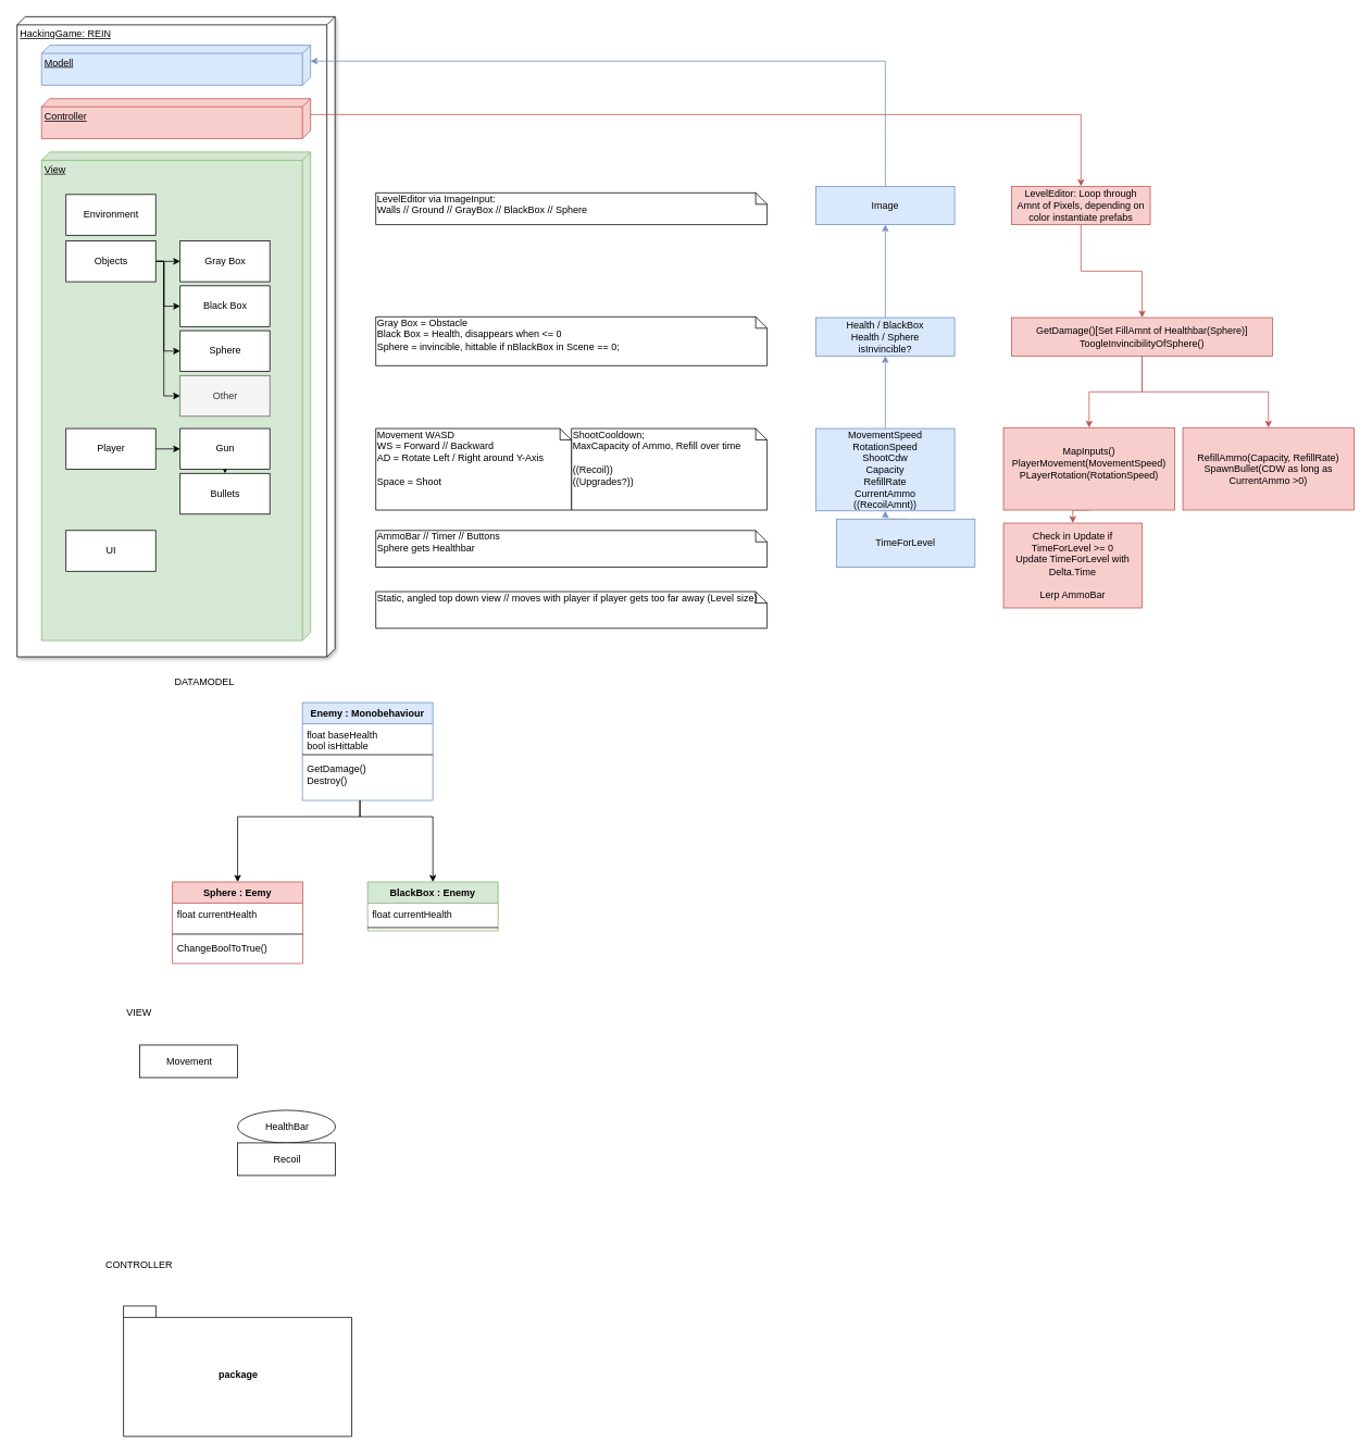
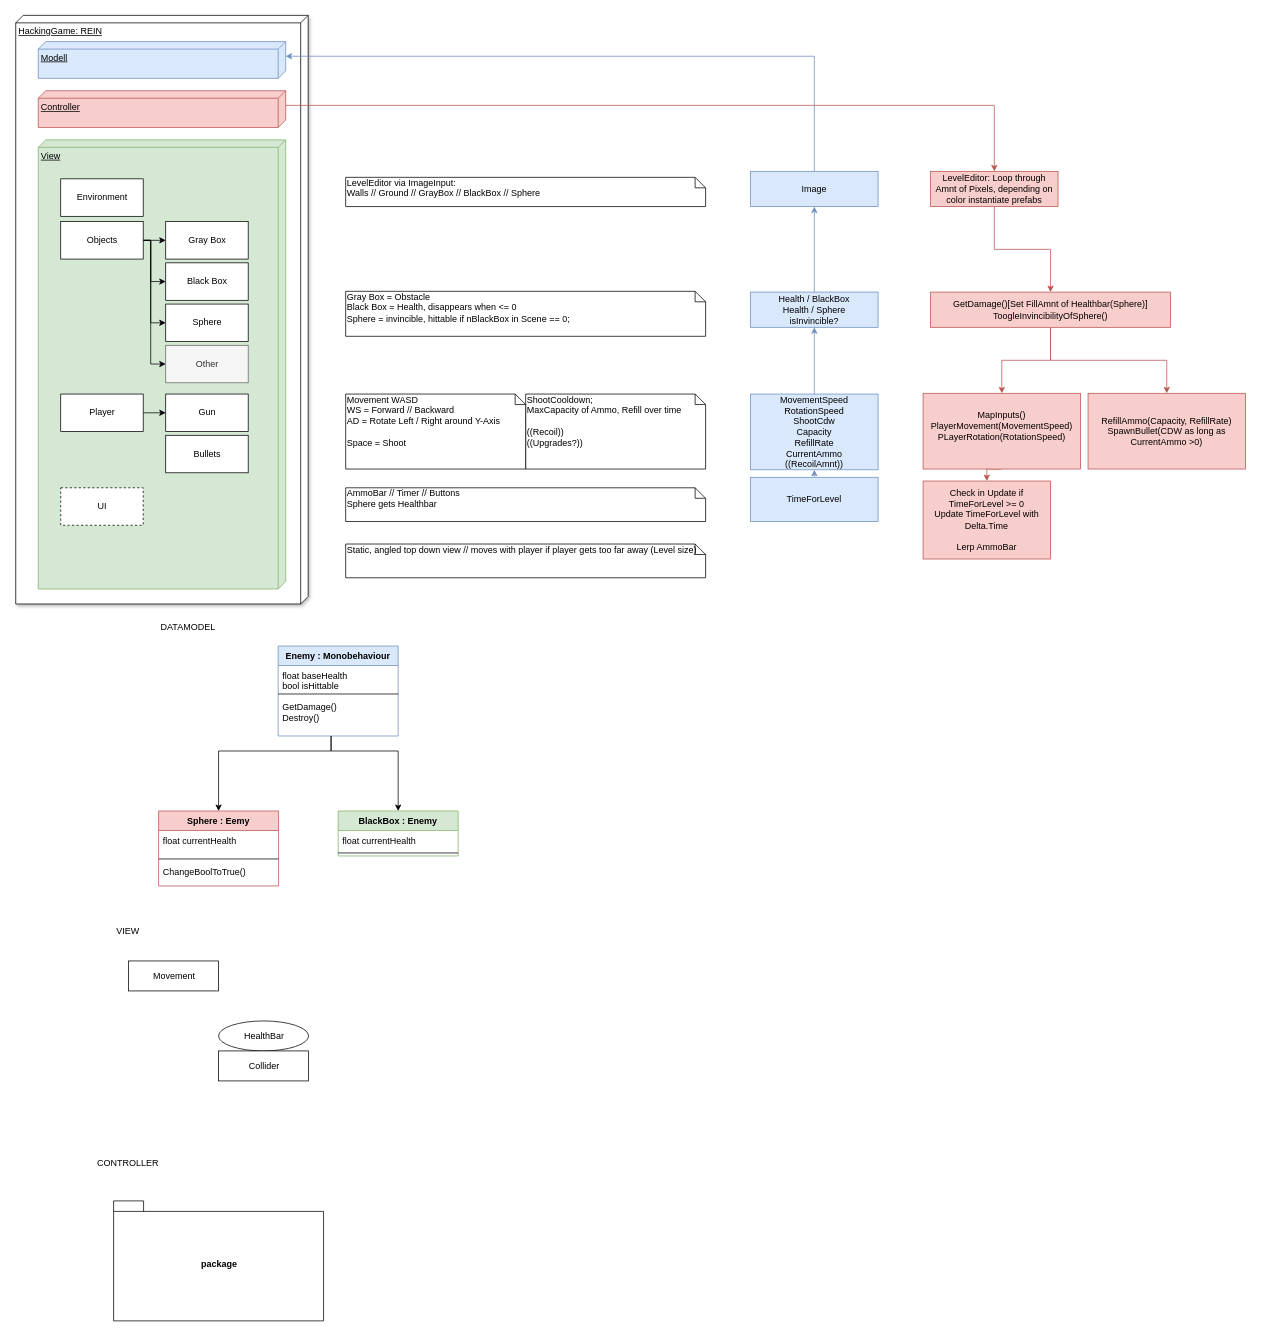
  <mxCell id="0" />
  <mxCell id="1" parent="0" />
  <mxCell id="2" value="Enemy : Monobehaviour&#10;" style="swimlane;fontStyle=1;align=center;verticalAlign=top;childLayout=stackLayout;horizontal=1;startSize=26;horizontalStack=0;resizeParent=1;resizeParentMax=0;resizeLast=0;collapsible=1;marginBottom=0;swimlaneLine=1;fillColor=#dae8fc;strokeColor=#6c8ebf;" parent="1" vertex="1"><mxGeometry x="370" y="861" width="160" height="120" as="geometry"><mxRectangle x="40" y="80" width="160" height="26" as="alternateBounds" /></mxGeometry></mxCell>
  <mxCell id="3" value="float baseHealth&#10;bool isHittable&#10;" style="text;strokeColor=none;fillColor=none;align=left;verticalAlign=top;spacingLeft=4;spacingRight=4;overflow=hidden;rotatable=0;points=[[0,0.5],[1,0.5]];portConstraint=eastwest;" parent="2" vertex="1"><mxGeometry y="26" width="160" height="34" as="geometry" /></mxCell>
  <mxCell id="4" value="" style="line;strokeWidth=1;fillColor=none;align=left;verticalAlign=middle;spacingTop=-1;spacingLeft=3;spacingRight=3;rotatable=0;labelPosition=right;points=[];portConstraint=eastwest;" parent="2" vertex="1"><mxGeometry y="60" width="160" height="8" as="geometry" /></mxCell>
  <mxCell id="5" value="GetDamage()&#10;Destroy()&#10;" style="text;strokeColor=none;fillColor=none;align=left;verticalAlign=top;spacingLeft=4;spacingRight=4;overflow=hidden;rotatable=0;points=[[0,0.5],[1,0.5]];portConstraint=eastwest;" parent="2" vertex="1"><mxGeometry y="68" width="160" height="52" as="geometry" /></mxCell>
  <mxCell id="6" value="BlackBox : Enemy" style="swimlane;fontStyle=1;align=center;verticalAlign=top;childLayout=stackLayout;horizontal=1;startSize=26;horizontalStack=0;resizeParent=1;resizeParentMax=0;resizeLast=0;collapsible=1;marginBottom=0;fillColor=#d5e8d4;strokeColor=#82b366;" parent="1" vertex="1"><mxGeometry x="450" y="1081" width="160" height="60" as="geometry" /></mxCell>
  <mxCell id="7" value="float currentHealth" style="text;strokeColor=none;fillColor=none;align=left;verticalAlign=top;spacingLeft=4;spacingRight=4;overflow=hidden;rotatable=0;points=[[0,0.5],[1,0.5]];portConstraint=eastwest;" parent="6" vertex="1"><mxGeometry y="26" width="160" height="26" as="geometry" /></mxCell>
  <mxCell id="8" value="" style="line;strokeWidth=1;fillColor=none;align=left;verticalAlign=middle;spacingTop=-1;spacingLeft=3;spacingRight=3;rotatable=0;labelPosition=right;points=[];portConstraint=eastwest;" parent="6" vertex="1"><mxGeometry y="52" width="160" height="8" as="geometry" /></mxCell>
  <mxCell id="9" value="DATAMODEL" style="text;html=1;strokeColor=none;fillColor=none;align=center;verticalAlign=middle;whiteSpace=wrap;rounded=0;" parent="1" vertex="1"><mxGeometry x="170" y="826" width="160" height="20" as="geometry" /></mxCell>
  <mxCell id="10" value="&lt;div&gt;CONTROLLER&lt;/div&gt;" style="text;html=1;strokeColor=none;fillColor=none;align=center;verticalAlign=middle;whiteSpace=wrap;rounded=0;" parent="1" vertex="1"><mxGeometry x="90" y="1541" width="160" height="20" as="geometry" /></mxCell>
  <mxCell id="11" value="VIEW" style="text;html=1;strokeColor=none;fillColor=none;align=center;verticalAlign=middle;whiteSpace=wrap;rounded=0;" parent="1" vertex="1"><mxGeometry x="90" y="1231" width="160" height="20" as="geometry" /></mxCell>
  <mxCell id="12" style="edgeStyle=orthogonalEdgeStyle;rounded=0;orthogonalLoop=1;jettySize=auto;html=1;entryX=0.5;entryY=0;entryDx=0;entryDy=0;exitX=0.441;exitY=1;exitDx=0;exitDy=0;exitPerimeter=0;" parent="1" source="5" target="6" edge="1"><mxGeometry relative="1" as="geometry"><Array as="points"><mxPoint x="440.5" y="1001" /><mxPoint x="529.5" y="1001" /></Array></mxGeometry></mxCell>
  <mxCell id="13" value="Sphere : Eemy" style="swimlane;fontStyle=1;align=center;verticalAlign=top;childLayout=stackLayout;horizontal=1;startSize=26;horizontalStack=0;resizeParent=1;resizeParentMax=0;resizeLast=0;collapsible=1;marginBottom=0;swimlaneLine=1;fillColor=#f8cecc;strokeColor=#b85450;" parent="1" vertex="1"><mxGeometry x="210.5" y="1081" width="160" height="100" as="geometry"><mxRectangle x="40" y="80" width="160" height="26" as="alternateBounds" /></mxGeometry></mxCell>
  <mxCell id="14" value="float currentHealth" style="text;strokeColor=none;fillColor=none;align=left;verticalAlign=top;spacingLeft=4;spacingRight=4;overflow=hidden;rotatable=0;points=[[0,0.5],[1,0.5]];portConstraint=eastwest;" parent="13" vertex="1"><mxGeometry y="26" width="160" height="34" as="geometry" /></mxCell>
  <mxCell id="15" value="" style="line;strokeWidth=1;fillColor=none;align=left;verticalAlign=middle;spacingTop=-1;spacingLeft=3;spacingRight=3;rotatable=0;labelPosition=right;points=[];portConstraint=eastwest;" parent="13" vertex="1"><mxGeometry y="60" width="160" height="8" as="geometry" /></mxCell>
  <mxCell id="16" value="ChangeBoolToTrue()" style="text;strokeColor=none;fillColor=none;align=left;verticalAlign=top;spacingLeft=4;spacingRight=4;overflow=hidden;rotatable=0;points=[[0,0.5],[1,0.5]];portConstraint=eastwest;" parent="13" vertex="1"><mxGeometry y="68" width="160" height="32" as="geometry" /></mxCell>
  <mxCell id="17" style="edgeStyle=orthogonalEdgeStyle;rounded=0;orthogonalLoop=1;jettySize=auto;html=1;entryX=0.5;entryY=0;entryDx=0;entryDy=0;" parent="1" target="13" edge="1"><mxGeometry relative="1" as="geometry"><mxPoint x="440.5" y="981" as="sourcePoint" /><Array as="points"><mxPoint x="440.5" y="1001" /><mxPoint x="290.5" y="1001" /></Array></mxGeometry></mxCell>
  <mxCell id="18" value="&lt;div&gt;Movement&lt;/div&gt;" style="html=1;" parent="1" vertex="1"><mxGeometry x="170.5" y="1281" width="120" height="40" as="geometry" /></mxCell>
  <mxCell id="19" value="HealthBar" style="ellipse;html=1;" parent="1" vertex="1"><mxGeometry x="290.5" y="1361" width="120" height="40" as="geometry" /></mxCell>
- <mxCell id="20" value="&lt;div&gt;Recoil&lt;/div&gt;" style="html=1;" parent="1" vertex="1"><mxGeometry x="290.5" y="1401" width="120" height="40" as="geometry" /></mxCell>
+ <mxCell id="20" value="&lt;div&gt;Collider&lt;/div&gt;" style="html=1;" parent="1" vertex="1"><mxGeometry x="290.5" y="1401" width="120" height="40" as="geometry" /></mxCell>
  <mxCell id="21" value="package" style="shape=folder;fontStyle=1;spacingTop=10;tabWidth=40;tabHeight=14;tabPosition=left;html=1;" parent="1" vertex="1"><mxGeometry x="150.5" y="1601" width="280" height="160" as="geometry" /></mxCell>
  <mxCell id="22" value="HackingGame: REIN" style="verticalAlign=top;align=left;spacingTop=8;spacingLeft=2;spacingRight=12;shape=cube;size=10;direction=south;fontStyle=4;html=1;shadow=1;" parent="1" vertex="1"><mxGeometry x="20" y="20" width="390" height="785" as="geometry" /></mxCell>
  <mxCell id="23" value="View" style="verticalAlign=top;align=left;spacingTop=8;spacingLeft=2;spacingRight=12;shape=cube;size=10;direction=south;fontStyle=4;html=1;fillColor=#d5e8d4;strokeColor=#82b366;" parent="1" vertex="1"><mxGeometry x="50" y="186" width="330" height="599" as="geometry" /></mxCell>
  <mxCell id="24" value="Environment" style="html=1;" parent="1" vertex="1"><mxGeometry x="80" y="238" width="110" height="50" as="geometry" /></mxCell>
  <mxCell id="25" style="edgeStyle=orthogonalEdgeStyle;rounded=0;orthogonalLoop=1;jettySize=auto;html=1;exitX=1;exitY=0.5;exitDx=0;exitDy=0;entryX=0;entryY=0.5;entryDx=0;entryDy=0;" parent="1" source="29" target="30" edge="1"><mxGeometry relative="1" as="geometry" /></mxCell>
  <mxCell id="26" style="edgeStyle=orthogonalEdgeStyle;rounded=0;orthogonalLoop=1;jettySize=auto;html=1;exitX=1;exitY=0.5;exitDx=0;exitDy=0;entryX=0;entryY=0.5;entryDx=0;entryDy=0;" parent="1" source="29" target="31" edge="1"><mxGeometry relative="1" as="geometry"><Array as="points"><mxPoint x="200" y="320" /><mxPoint x="200" y="375" /></Array></mxGeometry></mxCell>
  <mxCell id="27" style="edgeStyle=orthogonalEdgeStyle;rounded=0;orthogonalLoop=1;jettySize=auto;html=1;exitX=1;exitY=0.5;exitDx=0;exitDy=0;entryX=0;entryY=0.5;entryDx=0;entryDy=0;" parent="1" source="29" target="32" edge="1"><mxGeometry relative="1" as="geometry"><Array as="points"><mxPoint x="200" y="320" /><mxPoint x="200" y="430" /></Array></mxGeometry></mxCell>
  <mxCell id="28" style="edgeStyle=orthogonalEdgeStyle;rounded=0;orthogonalLoop=1;jettySize=auto;html=1;exitX=1;exitY=0.5;exitDx=0;exitDy=0;entryX=0;entryY=0.5;entryDx=0;entryDy=0;" parent="1" source="29" target="33" edge="1"><mxGeometry relative="1" as="geometry"><Array as="points"><mxPoint x="200" y="320" /><mxPoint x="200" y="485" /></Array></mxGeometry></mxCell>
  <mxCell id="29" value="Objects" style="html=1;" parent="1" vertex="1"><mxGeometry x="80" y="295" width="110" height="50" as="geometry" /></mxCell>
  <mxCell id="30" value="Gray Box" style="html=1;" parent="1" vertex="1"><mxGeometry x="220" y="295" width="110" height="50" as="geometry" /></mxCell>
  <mxCell id="31" value="Black Box" style="html=1;" parent="1" vertex="1"><mxGeometry x="220" y="350" width="110" height="50" as="geometry" /></mxCell>
  <mxCell id="32" value="Sphere" style="html=1;" parent="1" vertex="1"><mxGeometry x="220" y="405" width="110" height="50" as="geometry" /></mxCell>
  <mxCell id="33" value="Other" style="html=1;fillColor=#f5f5f5;strokeColor=#666666;fontColor=#333333;" parent="1" vertex="1"><mxGeometry x="220" y="460" width="110" height="50" as="geometry" /></mxCell>
  <mxCell id="34" style="edgeStyle=orthogonalEdgeStyle;rounded=0;orthogonalLoop=1;jettySize=auto;html=1;exitX=1;exitY=0.5;exitDx=0;exitDy=0;entryX=0;entryY=0.5;entryDx=0;entryDy=0;" parent="1" source="35" target="37" edge="1"><mxGeometry relative="1" as="geometry" /></mxCell>
  <mxCell id="35" value="Player" style="html=1;" parent="1" vertex="1"><mxGeometry x="80" y="525" width="110" height="50" as="geometry" /></mxCell>
- <mxCell id="36" style="edgeStyle=orthogonalEdgeStyle;rounded=0;orthogonalLoop=1;jettySize=auto;html=1;exitX=0.5;exitY=1;exitDx=0;exitDy=0;entryX=0.5;entryY=0;entryDx=0;entryDy=0;" parent="1" source="37" target="38" edge="1"><mxGeometry relative="1" as="geometry" /></mxCell>
  <mxCell id="37" value="Gun" style="html=1;" parent="1" vertex="1"><mxGeometry x="220" y="525" width="110" height="50" as="geometry" /></mxCell>
  <mxCell id="38" value="Bullets" style="html=1;" parent="1" vertex="1"><mxGeometry x="220" y="580" width="110" height="50" as="geometry" /></mxCell>
- <mxCell id="39" value="UI" style="html=1;" parent="1" vertex="1"><mxGeometry x="80" y="650" width="110" height="50" as="geometry" /></mxCell>
+ <mxCell id="39" value="UI" style="html=1;dashed=1;" parent="1" vertex="1"><mxGeometry x="80" y="650" width="110" height="50" as="geometry" /></mxCell>
  <mxCell id="40" value="Modell" style="verticalAlign=top;align=left;spacingTop=8;spacingLeft=2;spacingRight=12;shape=cube;size=10;direction=south;fontStyle=4;html=1;fillColor=#dae8fc;strokeColor=#6c8ebf;" parent="1" vertex="1"><mxGeometry x="50" y="55" width="330" height="49" as="geometry" /></mxCell>
  <mxCell id="41" style="edgeStyle=orthogonalEdgeStyle;rounded=0;orthogonalLoop=1;jettySize=auto;html=1;exitX=0;exitY=0;exitDx=19.5;exitDy=0;exitPerimeter=0;entryX=0.5;entryY=0;entryDx=0;entryDy=0;fillColor=#f8cecc;strokeColor=#b85450;" parent="1" source="42" target="58" edge="1"><mxGeometry relative="1" as="geometry" /></mxCell>
  <mxCell id="42" value="Controller" style="verticalAlign=top;align=left;spacingTop=8;spacingLeft=2;spacingRight=12;shape=cube;size=10;direction=south;fontStyle=4;html=1;fillColor=#f8cecc;strokeColor=#b85450;" parent="1" vertex="1"><mxGeometry x="50" y="120.5" width="330" height="49" as="geometry" /></mxCell>
  <mxCell id="43" value="&lt;div&gt;ShootCooldown;&lt;/div&gt;&lt;div&gt;MaxCapacity of Ammo, Refill over time&lt;br&gt;&lt;/div&gt;&lt;div&gt;&lt;br&gt;&lt;/div&gt;&lt;div&gt;((Recoil))&lt;br&gt;&lt;/div&gt;&lt;div&gt;((Upgrades?))&lt;br&gt;&lt;/div&gt;" style="shape=note;whiteSpace=wrap;html=1;size=14;verticalAlign=top;align=left;spacingTop=-6;" parent="1" vertex="1"><mxGeometry x="700" y="525" width="240" height="100" as="geometry" /></mxCell>
  <mxCell id="44" value="Gray Box = Obstacle&lt;br&gt;&lt;div&gt;Black Box = Health, disappears when &amp;lt;= 0&lt;br&gt;Sphere = invincible, hittable if nBlackBox in Scene == 0;&lt;br&gt;&lt;/div&gt;" style="shape=note;whiteSpace=wrap;html=1;size=14;verticalAlign=top;align=left;spacingTop=-6;" parent="1" vertex="1"><mxGeometry x="460" y="388" width="480" height="60" as="geometry" /></mxCell>
  <mxCell id="45" value="&lt;div&gt;LevelEditor via ImageInput:&lt;/div&gt;&lt;div&gt;Walls // Ground // GrayBox // BlackBox // Sphere&lt;br&gt;&lt;/div&gt;" style="shape=note;whiteSpace=wrap;html=1;size=14;verticalAlign=top;align=left;spacingTop=-6;" parent="1" vertex="1"><mxGeometry x="460" y="236" width="480" height="39" as="geometry" /></mxCell>
  <mxCell id="46" value="Movement WASD&lt;br&gt;WS = Forward // Backward&lt;br&gt;&lt;div&gt;AD = Rotate Left / Right around Y-Axis&lt;/div&gt;&lt;div&gt;&lt;br&gt;&lt;/div&gt;&lt;div&gt;Space = Shoot&lt;br&gt;&lt;/div&gt;" style="shape=note;whiteSpace=wrap;html=1;size=14;verticalAlign=top;align=left;spacingTop=-6;" parent="1" vertex="1"><mxGeometry x="460" y="525" width="240" height="100" as="geometry" /></mxCell>
  <mxCell id="47" value="&lt;div&gt;AmmoBar // Timer // Buttons&lt;/div&gt;&lt;div&gt;Sphere gets Healthbar&lt;br&gt;&lt;/div&gt;" style="shape=note;whiteSpace=wrap;html=1;size=14;verticalAlign=top;align=left;spacingTop=-6;" parent="1" vertex="1"><mxGeometry x="460" y="650" width="480" height="45" as="geometry" /></mxCell>
  <mxCell id="48" value="Static, angled top down view // moves with player if player gets too far away (Level size)" style="shape=note;whiteSpace=wrap;html=1;size=14;verticalAlign=top;align=left;spacingTop=-6;" parent="1" vertex="1"><mxGeometry x="460" y="725" width="480" height="45" as="geometry" /></mxCell>
  <mxCell id="49" style="edgeStyle=orthogonalEdgeStyle;rounded=0;orthogonalLoop=1;jettySize=auto;html=1;exitX=0.5;exitY=0;exitDx=0;exitDy=0;entryX=0;entryY=0;entryDx=19.5;entryDy=0;entryPerimeter=0;fillColor=#dae8fc;strokeColor=#6c8ebf;" parent="1" source="50" target="40" edge="1"><mxGeometry relative="1" as="geometry" /></mxCell>
  <mxCell id="50" value="Image" style="text;html=1;strokeColor=#6c8ebf;fillColor=#dae8fc;align=center;verticalAlign=middle;whiteSpace=wrap;rounded=0;" parent="1" vertex="1"><mxGeometry x="1000" y="228" width="170" height="47" as="geometry" /></mxCell>
  <mxCell id="51" style="edgeStyle=orthogonalEdgeStyle;rounded=0;orthogonalLoop=1;jettySize=auto;html=1;exitX=0.5;exitY=0;exitDx=0;exitDy=0;entryX=0.5;entryY=1;entryDx=0;entryDy=0;fillColor=#dae8fc;strokeColor=#6c8ebf;" parent="1" source="52" target="50" edge="1"><mxGeometry relative="1" as="geometry" /></mxCell>
  <mxCell id="52" value="Health / BlackBox&lt;br&gt;&lt;div&gt;Health / Sphere&lt;/div&gt;&lt;div&gt;isInvincible?&lt;br&gt;&lt;/div&gt;" style="text;html=1;strokeColor=#6c8ebf;fillColor=#dae8fc;align=center;verticalAlign=middle;whiteSpace=wrap;rounded=0;" parent="1" vertex="1"><mxGeometry x="1000" y="389" width="170" height="47" as="geometry" /></mxCell>
  <mxCell id="53" style="edgeStyle=orthogonalEdgeStyle;rounded=0;orthogonalLoop=1;jettySize=auto;html=1;exitX=0.5;exitY=0;exitDx=0;exitDy=0;entryX=0.5;entryY=1;entryDx=0;entryDy=0;fillColor=#dae8fc;strokeColor=#6c8ebf;" parent="1" source="54" target="52" edge="1"><mxGeometry relative="1" as="geometry" /></mxCell>
  <mxCell id="54" value="MovementSpeed&lt;br&gt;RotationSpeed&lt;br&gt;ShootCdw&lt;br&gt;Capacity&lt;br&gt;&lt;div&gt;RefillRate&lt;/div&gt;&lt;div&gt;CurrentAmmo&lt;br&gt;&lt;/div&gt;((RecoilAmnt))" style="text;html=1;strokeColor=#6c8ebf;fillColor=#dae8fc;align=center;verticalAlign=middle;whiteSpace=wrap;rounded=0;" parent="1" vertex="1"><mxGeometry x="1000" y="525" width="170" height="101" as="geometry" /></mxCell>
  <mxCell id="55" style="edgeStyle=orthogonalEdgeStyle;rounded=0;orthogonalLoop=1;jettySize=auto;html=1;exitX=0.5;exitY=0;exitDx=0;exitDy=0;entryX=0.5;entryY=1;entryDx=0;entryDy=0;fillColor=#dae8fc;strokeColor=#6c8ebf;" parent="1" source="56" target="54" edge="1"><mxGeometry relative="1" as="geometry" /></mxCell>
- <mxCell id="56" value="TimeForLevel" style="text;html=1;strokeColor=#6c8ebf;fillColor=#dae8fc;align=center;verticalAlign=middle;whiteSpace=wrap;rounded=0;" parent="1" vertex="1"><mxGeometry x="1025" y="636" width="170" height="59" as="geometry" /></mxCell>
+ <mxCell id="56" value="TimeForLevel" style="text;html=1;strokeColor=#6c8ebf;fillColor=#dae8fc;align=center;verticalAlign=middle;whiteSpace=wrap;rounded=0;" parent="1" vertex="1"><mxGeometry x="1000" y="636" width="170" height="59" as="geometry" /></mxCell>
  <mxCell id="57" style="edgeStyle=orthogonalEdgeStyle;rounded=0;orthogonalLoop=1;jettySize=auto;html=1;exitX=0.5;exitY=1;exitDx=0;exitDy=0;entryX=0.5;entryY=0;entryDx=0;entryDy=0;fillColor=#f8cecc;strokeColor=#b85450;" parent="1" source="58" target="61" edge="1"><mxGeometry relative="1" as="geometry" /></mxCell>
  <mxCell id="58" value="LevelEditor: Loop through Amnt of Pixels, depending on color instantiate prefabs" style="text;html=1;strokeColor=#b85450;fillColor=#f8cecc;align=center;verticalAlign=middle;whiteSpace=wrap;rounded=0;" parent="1" vertex="1"><mxGeometry x="1240" y="228" width="170" height="47" as="geometry" /></mxCell>
  <mxCell id="59" style="edgeStyle=orthogonalEdgeStyle;rounded=0;orthogonalLoop=1;jettySize=auto;html=1;exitX=0.5;exitY=1;exitDx=0;exitDy=0;entryX=0.5;entryY=0;entryDx=0;entryDy=0;comic=0;fillColor=#f8cecc;strokeColor=#b85450;" parent="1" source="61" target="65" edge="1"><mxGeometry relative="1" as="geometry" /></mxCell>
  <mxCell id="60" style="edgeStyle=orthogonalEdgeStyle;rounded=0;orthogonalLoop=1;jettySize=auto;html=1;exitX=0.5;exitY=1;exitDx=0;exitDy=0;entryX=0.5;entryY=0;entryDx=0;entryDy=0;fillColor=#f8cecc;strokeColor=#b85450;" parent="1" source="61" target="62" edge="1"><mxGeometry relative="1" as="geometry" /></mxCell>
  <mxCell id="61" value="&lt;div&gt;GetDamage()[Set FillAmnt of Healthbar(Sphere)]&lt;/div&gt;&lt;div&gt;ToogleInvincibilityOfSphere()&lt;br&gt;&lt;/div&gt;" style="text;html=1;strokeColor=#b85450;fillColor=#f8cecc;align=center;verticalAlign=middle;whiteSpace=wrap;rounded=0;" parent="1" vertex="1"><mxGeometry x="1240" y="389" width="320" height="47" as="geometry" /></mxCell>
  <mxCell id="62" value="&lt;div&gt;RefillAmmo(Capacity, RefillRate)&lt;br&gt;&lt;/div&gt;&lt;div&gt;SpawnBullet(CDW as long as CurrentAmmo &amp;gt;0)&lt;/div&gt;" style="text;html=1;strokeColor=#b85450;fillColor=#f8cecc;align=center;verticalAlign=middle;whiteSpace=wrap;rounded=0;" parent="1" vertex="1"><mxGeometry x="1450" y="524" width="210" height="101" as="geometry" /></mxCell>
  <mxCell id="63" value="&lt;div&gt;Check in Update if TimeForLevel &amp;gt;= 0&lt;/div&gt;&lt;div&gt;Update TimeForLevel with Delta.Time&lt;br&gt;&lt;/div&gt;&lt;div&gt;&lt;br&gt;&lt;/div&gt;&lt;div&gt;Lerp AmmoBar&lt;br&gt;&lt;/div&gt;" style="text;html=1;strokeColor=#b85450;fillColor=#f8cecc;align=center;verticalAlign=middle;whiteSpace=wrap;rounded=0;" parent="1" vertex="1"><mxGeometry x="1230" y="641" width="170" height="104" as="geometry" /></mxCell>
  <mxCell id="64" style="edgeStyle=orthogonalEdgeStyle;rounded=0;comic=0;orthogonalLoop=1;jettySize=auto;html=1;exitX=0.5;exitY=1;exitDx=0;exitDy=0;entryX=0.5;entryY=0;entryDx=0;entryDy=0;fillColor=#f8cecc;strokeColor=#b85450;" parent="1" source="65" target="63" edge="1"><mxGeometry relative="1" as="geometry" /></mxCell>
  <mxCell id="65" value="&lt;div&gt;MapInputs()&lt;/div&gt;&lt;div&gt;PlayerMovement(MovementSpeed)&lt;/div&gt;&lt;div&gt;PLayerRotation(RotationSpeed)&lt;br&gt;&lt;/div&gt;&lt;div&gt;&lt;br&gt;&lt;/div&gt;" style="text;html=1;strokeColor=#b85450;fillColor=#f8cecc;align=center;verticalAlign=middle;whiteSpace=wrap;rounded=0;" parent="1" vertex="1"><mxGeometry x="1230" y="524" width="210" height="101" as="geometry" /></mxCell>
